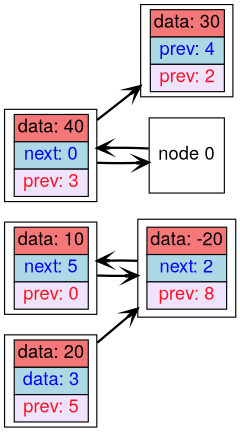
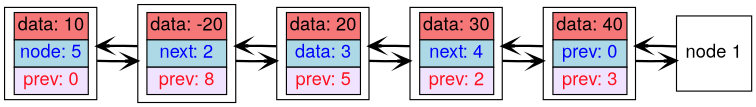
  digraph {
    fontname="Helvetica,Arial,sans-serif"
    rankdir=LR
    node [fontname="Helvetica,Arial,sans-serif" fontsize=16 shape=square]
    edge [arrowhead=vee fontname="Helvetica,Arial,sans-serif" headport=f0 penwidth=2 style=solid tailport=f0]
-   n1 [label=<  <table border="0" cellborder="1" cellspacing="0">  <tr><td bgcolor="#f57777">data: 10</td></tr>  <tr><td bgcolor="lightblue"><font color="#0000ff">next: 5</font></td></tr>  <tr><td bgcolor="#f0e3ff"><font color="#ff1020">prev: 0</font></td></tr>  </table>>]
+   n1 [label=<  <table border="0" cellborder="1" cellspacing="0">  <tr><td bgcolor="#f57777">data: 10</td></tr>  <tr><td bgcolor="lightblue"><font color="#0000ff">node: 5</font></td></tr>  <tr><td bgcolor="#f0e3ff"><font color="#ff1020">prev: 0</font></td></tr>  </table>>]
    n2 [label=<  <table border="0" cellborder="1" cellspacing="0">  <tr><td bgcolor="#f57777">data: -20</td></tr>  <tr><td bgcolor="lightblue"><font color="#0000ff">next: 2</font></td></tr>  <tr><td bgcolor="#f0e3ff"><font color="#ff1020">prev: 8</font></td></tr>  </table>>]
    n3 [label=<  <table border="0" cellborder="1" cellspacing="0">  <tr><td bgcolor="#f57777">data: 20</td></tr>  <tr><td bgcolor="lightblue"><font color="#0000ff">data: 3</font></td></tr>  <tr><td bgcolor="#f0e3ff"><font color="#ff1020">prev: 5</font></td></tr>  </table>>]
-   n4 [label=<  <table border="0" cellborder="1" cellspacing="0">  <tr><td bgcolor="#f57777">data: 30</td></tr>  <tr><td bgcolor="lightblue"><font color="#0000ff">prev: 4</font></td></tr>  <tr><td bgcolor="#f0e3ff"><font color="#ff1020">prev: 2</font></td></tr>  </table>>]
-   n5 [label=<  <table border="0" cellborder="1" cellspacing="0">  <tr><td bgcolor="#f57777">data: 40</td></tr>  <tr><td bgcolor="lightblue"><font color="#0000ff">next: 0</font></td></tr>  <tr><td bgcolor="#f0e3ff"><font color="#ff1020">prev: 3</font></td></tr>  </table>>]
-   "node 0"
+   n4 [label=<  <table border="0" cellborder="1" cellspacing="0">  <tr><td bgcolor="#f57777">data: 30</td></tr>  <tr><td bgcolor="lightblue"><font color="#0000ff">next: 4</font></td></tr>  <tr><td bgcolor="#f0e3ff"><font color="#ff1020">prev: 2</font></td></tr>  </table>>]
+   n5 [label=<  <table border="0" cellborder="1" cellspacing="0">  <tr><td bgcolor="#f57777">data: 40</td></tr>  <tr><td bgcolor="lightblue"><font color="#0000ff">prev: 0</font></td></tr>  <tr><td bgcolor="#f0e3ff"><font color="#ff1020">prev: 3</font></td></tr>  </table>>]
+   "node 0" [label="node 1"]
    n1 -> n2
    n2 -> n1 [headport=f2 tailport=f2]
+   n2 -> n3
    n3 -> n2 [headport=f2 tailport=f2]
+   n3 -> n4
+   n4 -> n3 [headport=f2 tailport=f2]
+   n4 -> n5
    n5 -> n4 [headport=f2 tailport=f2]
    n5 -> "node 0"
    "node 0" -> n5 [headport=f2 tailport=f2]
  }
